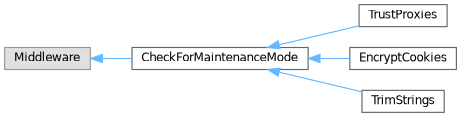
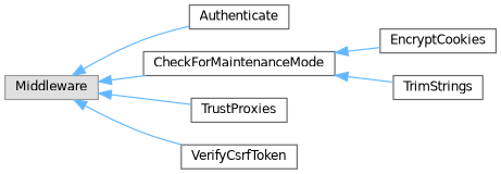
  digraph {
    rankdir=LR
    node [color=grey40 fillcolor=white fontname=Helvetica fontsize=10 shape=box style=filled]
    edge [color=steelblue1 dir=back fontname=Helvetica fontsize=10 labelfontname=Helvetica labelfontsize=10 style=solid]
    n1 [color=grey60 fillcolor="#E0E0E0" height=0.2 label=Middleware width=0.4]
+   n2 [height=0.2 label=Authenticate width=0.4]
    n3 [height=0.2 label=CheckForMaintenanceMode width=0.4]
    n4 [height=0.2 label=TrustProxies width=0.4]
+   n5 [height=0.2 label=VerifyCsrfToken width=0.4]
    n6 [height=0.2 label=EncryptCookies width=0.4]
    n7 [height=0.2 label=TrimStrings width=0.4]
+   n1 -> n2
    n1 -> n3
-   n3 -> n4
+   n1 -> n4
+   n1 -> n5
    n3 -> n6
    n3 -> n7
  }
